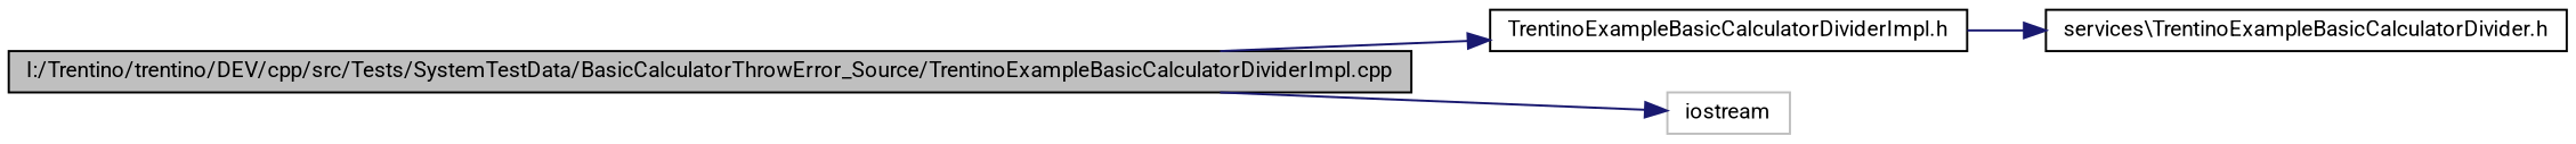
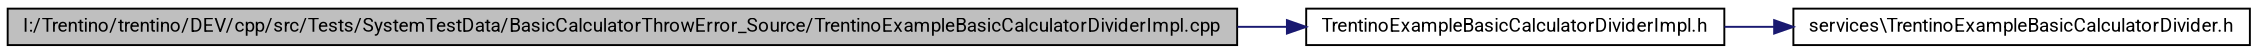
  digraph {
    rankdir=LR
    fontname=Roboto
    node [color=black fillcolor=white fontname=Roboto fontsize=10 shape=record style=filled]
    edge [color=midnightblue fontname=Roboto fontsize=10 labelfontname=Helvetica labelfontsize=10 style=solid]
    n1 [fillcolor=grey75 fontcolor=black height=0.2 label="I:/Trentino/trentino/DEV/cpp/src/Tests/SystemTestData/BasicCalculatorThrowError_Source/TrentinoExampleBasicCalculatorDividerImpl.cpp" width=0.4]
    n2 [height=0.2 label="TrentinoExampleBasicCalculatorDividerImpl.h" width=0.4]
-   n3 [color=grey75 height=0.2 label=iostream width=0.4]
    n4 [height=0.2 label="services\\TrentinoExampleBasicCalculatorDivider.h" width=0.4]
    n1 -> n2
-   n1 -> n3
    n2 -> n4
  }
